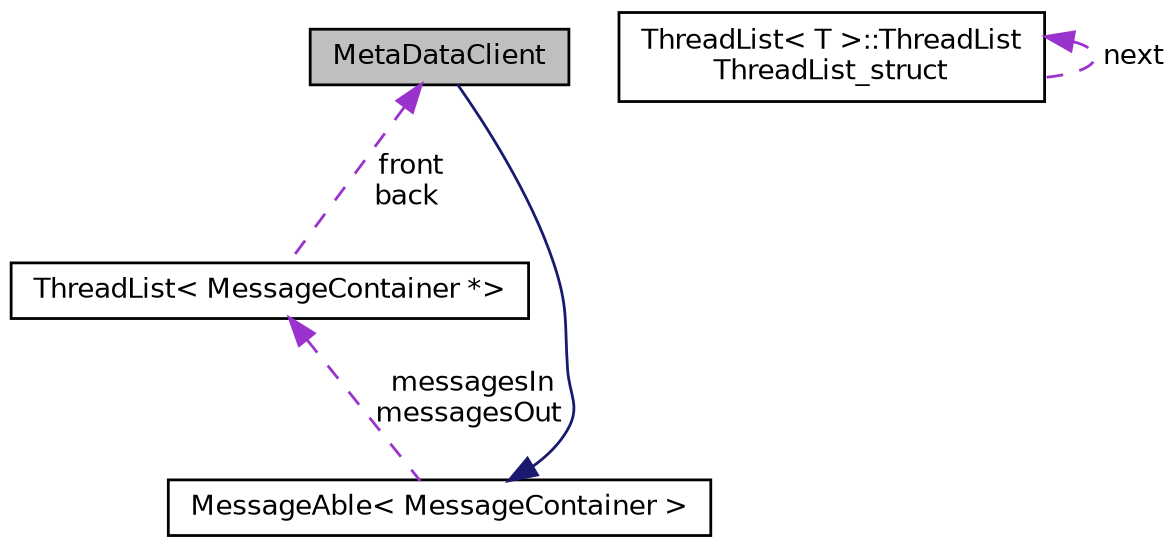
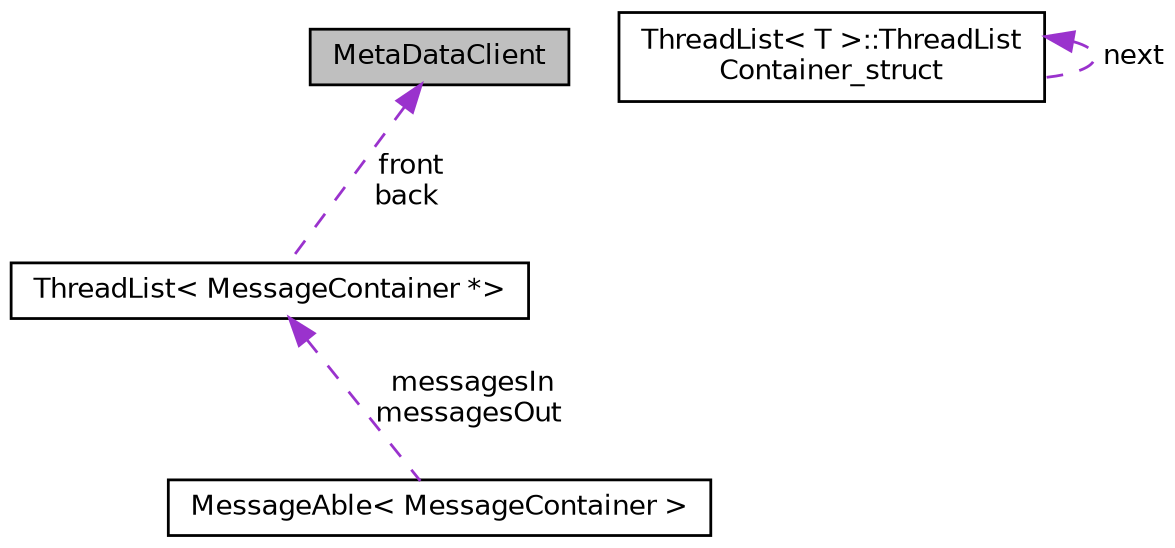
  digraph {
    node [color=black fillcolor=white fontname=Helvetica fontsize=10 shape=record style=filled]
    edge [color=darkorchid3 dir=back fontname=Helvetica fontsize=10 labelfontname=Helvetica labelfontsize=10 style=dashed]
    n1 [fillcolor=grey75 fontcolor=black height=0.2 label=MetaDataClient width=0.4]
    n2 [height=0.2 label="ThreadList\< MessageContainer *\>" width=0.4]
    n3 [height=0.2 label="MessageAble\< MessageContainer \>" width=0.4]
-   n4 [height=0.2 label="ThreadList\< T \>::ThreadList\lThreadList_struct" width=0.4]
+   n4 [height=0.2 label="ThreadList\< T \>::ThreadList\lContainer_struct" width=0.4]
    n1 -> n2 [label=" front\nback"]
    n2 -> n3 [label=" messagesIn\nmessagesOut"]
-   n3 -> n1 [color=midnightblue style=solid]
    n4 -> n4 [label=" next"]
  }
